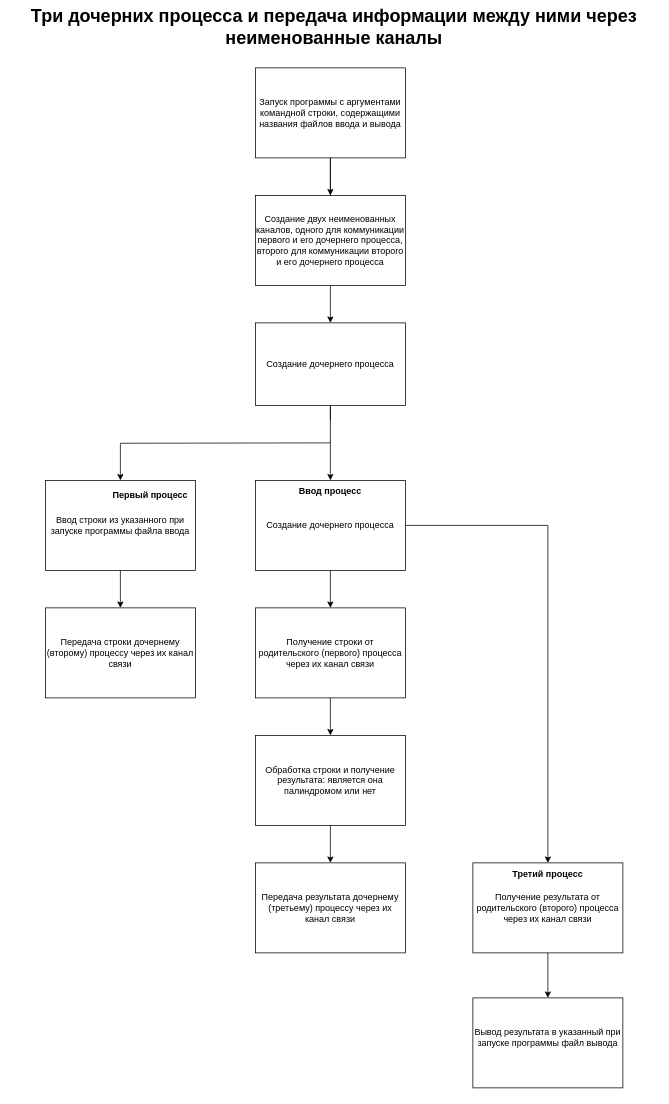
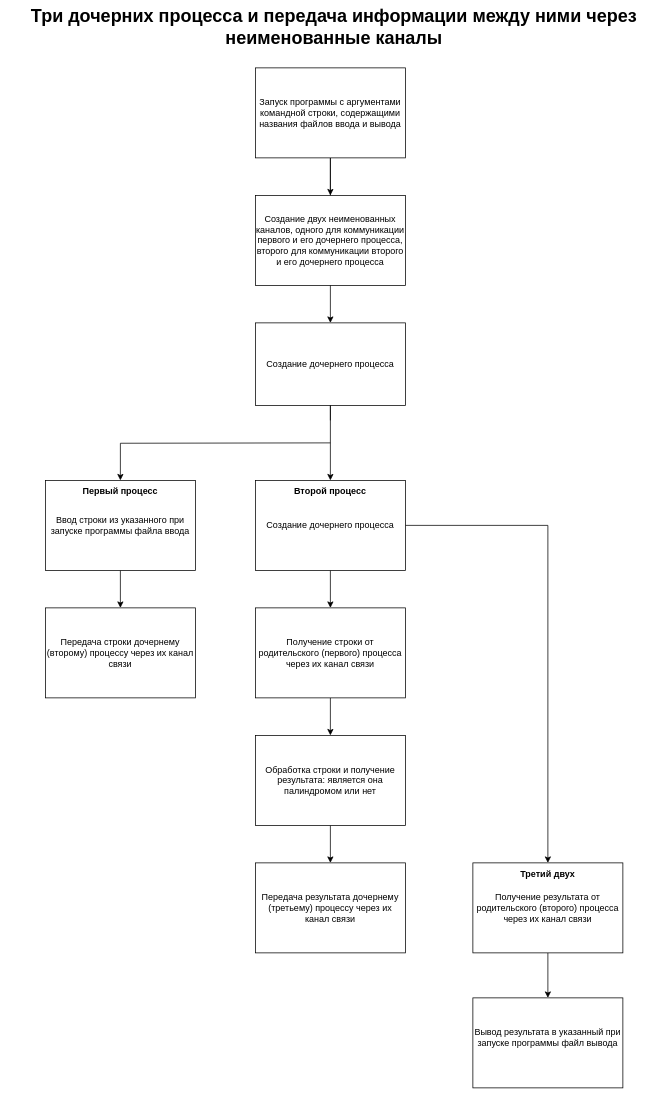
  <mxCell id="0" />
  <mxCell id="1" parent="0" />
  <mxCell id="2" style="edgeStyle=none;rounded=0;orthogonalLoop=1;jettySize=auto;html=1;exitX=0.5;exitY=1;exitDx=0;exitDy=0;entryX=0.5;entryY=0;entryDx=0;entryDy=0;fontSize=24;" edge="1" parent="1" source="4" target="7"><mxGeometry relative="1" as="geometry" /></mxCell>
  <mxCell id="3" style="edgeStyle=none;rounded=0;orthogonalLoop=1;jettySize=auto;html=1;exitX=0.5;exitY=1;exitDx=0;exitDy=0;entryX=0.5;entryY=0;entryDx=0;entryDy=0;fontSize=24;" edge="1" parent="1" source="4" target="10"><mxGeometry relative="1" as="geometry" /></mxCell>
  <mxCell id="4" value="Запуск программы с аргументами командной строки, содержащими названия файлов ввода и вывода" style="rounded=0;whiteSpace=wrap;html=1;" vertex="1" parent="1"><mxGeometry x="340" y="90" width="200" height="120" as="geometry" /></mxCell>
  <mxCell id="5" value="Три дочерних процесса и передача информации между ними через неименованные каналы" style="text;html=1;strokeColor=none;fillColor=none;align=center;verticalAlign=middle;whiteSpace=wrap;rounded=0;fontSize=24;fontStyle=1" vertex="1" parent="1"><mxGeometry y="20" width="850" height="30" as="geometry" x="20" /></mxCell>
  <mxCell id="6" style="edgeStyle=none;rounded=0;orthogonalLoop=1;jettySize=auto;html=1;entryX=0.5;entryY=0;entryDx=0;entryDy=0;fontSize=12;" edge="1" parent="1" source="7" target="18"><mxGeometry relative="1" as="geometry" /></mxCell>
  <mxCell id="7" value="Создание дочернего процесса" style="rounded=0;whiteSpace=wrap;html=1;" vertex="1" parent="1"><mxGeometry x="340" y="430" width="200" height="110" as="geometry" /></mxCell>
  <mxCell id="8" style="edgeStyle=none;rounded=0;orthogonalLoop=1;jettySize=auto;html=1;exitX=0.5;exitY=1;exitDx=0;exitDy=0;entryX=0.5;entryY=0;entryDx=0;entryDy=0;fontSize=12;" edge="1" parent="1" source="9" target="17"><mxGeometry relative="1" as="geometry" /></mxCell>
  <mxCell id="9" value="Ввод строки из указанного при запуске программы файла ввода" style="rounded=0;whiteSpace=wrap;html=1;" vertex="1" parent="1"><mxGeometry x="60" y="640" width="200" height="120" as="geometry" /></mxCell>
  <mxCell id="10" value="&lt;div&gt;Создание двух неименованных каналов, одного для коммуникации первого и его дочернего процесса,&lt;/div&gt;&lt;div&gt;второго для коммуникации второго и его дочернего процесса&lt;br&gt;&lt;/div&gt;" style="rounded=0;whiteSpace=wrap;html=1;" vertex="1" parent="1"><mxGeometry x="340" y="260" width="200" height="120" as="geometry" /></mxCell>
  <mxCell id="11" style="edgeStyle=orthogonalEdgeStyle;rounded=0;orthogonalLoop=1;jettySize=auto;html=1;exitX=0.5;exitY=1;exitDx=0;exitDy=0;fontSize=24;startArrow=none;" edge="1" parent="1" target="9"><mxGeometry relative="1" as="geometry"><mxPoint x="440" y="590" as="sourcePoint" /></mxGeometry></mxCell>
- <mxCell id="12" value="&lt;div&gt;Первый процесс&lt;/div&gt;" style="text;html=1;strokeColor=none;fillColor=none;align=center;verticalAlign=middle;whiteSpace=wrap;rounded=0;fontSize=12;fontStyle=1" vertex="1" parent="1"><mxGeometry x="145" y="645" width="110" height="30" as="geometry" /></mxCell>
+ <mxCell id="12" value="&lt;div&gt;Первый процесс&lt;/div&gt;" style="text;html=1;strokeColor=none;fillColor=none;align=center;verticalAlign=middle;whiteSpace=wrap;rounded=0;fontSize=12;fontStyle=1" vertex="1" parent="1"><mxGeometry x="105" y="640" width="110" height="30" as="geometry" /></mxCell>
  <mxCell id="13" value="" style="edgeStyle=orthogonalEdgeStyle;rounded=0;orthogonalLoop=1;jettySize=auto;html=1;exitX=0.5;exitY=1;exitDx=0;exitDy=0;fontSize=24;endArrow=none;" edge="1" parent="1" source="7"><mxGeometry relative="1" as="geometry"><mxPoint x="440" y="550" as="sourcePoint" /><mxPoint x="440" y="560" as="targetPoint" /></mxGeometry></mxCell>
  <mxCell id="14" style="edgeStyle=none;rounded=0;orthogonalLoop=1;jettySize=auto;html=1;entryX=0.5;entryY=0;entryDx=0;entryDy=0;fontSize=12;" edge="1" parent="1" source="16" target="22"><mxGeometry relative="1" as="geometry" /></mxCell>
  <mxCell id="15" style="edgeStyle=orthogonalEdgeStyle;rounded=0;orthogonalLoop=1;jettySize=auto;html=1;exitX=1;exitY=0.5;exitDx=0;exitDy=0;fontSize=12;" edge="1" parent="1" source="16" target="20"><mxGeometry relative="1" as="geometry" /></mxCell>
  <mxCell id="16" value="Создание дочернего процесса" style="rounded=0;whiteSpace=wrap;html=1;" vertex="1" parent="1"><mxGeometry x="340" y="640" width="200" height="120" as="geometry" /></mxCell>
  <mxCell id="17" value="Передача строки дочернему (второму) процессу через их канал связи" style="rounded=0;whiteSpace=wrap;html=1;" vertex="1" parent="1"><mxGeometry x="60" y="810" width="200" height="120" as="geometry" /></mxCell>
- <mxCell id="18" value="&lt;div&gt;Ввод процесс&lt;br&gt;&lt;/div&gt;" style="text;html=1;strokeColor=none;fillColor=none;align=center;verticalAlign=middle;whiteSpace=wrap;rounded=0;fontSize=12;fontStyle=1" vertex="1" parent="1"><mxGeometry x="385" y="640" width="110" height="30" as="geometry" /></mxCell>
+ <mxCell id="18" value="&lt;div&gt;Второй процесс&lt;br&gt;&lt;/div&gt;" style="text;html=1;strokeColor=none;fillColor=none;align=center;verticalAlign=middle;whiteSpace=wrap;rounded=0;fontSize=12;fontStyle=1" vertex="1" parent="1"><mxGeometry x="385" y="640" width="110" height="30" as="geometry" /></mxCell>
  <mxCell id="19" style="edgeStyle=none;rounded=0;orthogonalLoop=1;jettySize=auto;html=1;exitX=0.5;exitY=1;exitDx=0;exitDy=0;fontSize=12;" edge="1" parent="1" source="20" target="27"><mxGeometry relative="1" as="geometry" /></mxCell>
  <mxCell id="20" value="Получение результата от родительского (второго) процесса через их канал связи" style="rounded=0;whiteSpace=wrap;html=1;" vertex="1" parent="1"><mxGeometry x="630" y="1150" width="200" height="120" as="geometry" /></mxCell>
  <mxCell id="21" style="edgeStyle=none;rounded=0;orthogonalLoop=1;jettySize=auto;html=1;exitX=0.5;exitY=1;exitDx=0;exitDy=0;entryX=0.5;entryY=0;entryDx=0;entryDy=0;fontSize=12;" edge="1" parent="1" source="22" target="25"><mxGeometry relative="1" as="geometry" /></mxCell>
  <mxCell id="22" value="Получение строки от родительского (первого) процесса через их канал связи" style="rounded=0;whiteSpace=wrap;html=1;" vertex="1" parent="1"><mxGeometry x="340" y="810" width="200" height="120" as="geometry" /></mxCell>
- <mxCell id="23" value="&lt;div&gt;Третий процесс&lt;br&gt;&lt;/div&gt;" style="text;html=1;strokeColor=none;fillColor=none;align=center;verticalAlign=middle;whiteSpace=wrap;rounded=0;fontSize=12;fontStyle=1" vertex="1" parent="1"><mxGeometry x="675" y="1150" width="110" height="30" as="geometry" /></mxCell>
+ <mxCell id="23" value="&lt;div&gt;Третий двух&lt;br&gt;&lt;/div&gt;" style="text;html=1;strokeColor=none;fillColor=none;align=center;verticalAlign=middle;whiteSpace=wrap;rounded=0;fontSize=12;fontStyle=1" vertex="1" parent="1"><mxGeometry x="675" y="1150" width="110" height="30" as="geometry" /></mxCell>
  <mxCell id="24" style="edgeStyle=none;rounded=0;orthogonalLoop=1;jettySize=auto;html=1;exitX=0.5;exitY=1;exitDx=0;exitDy=0;entryX=0.5;entryY=0;entryDx=0;entryDy=0;fontSize=12;" edge="1" parent="1" source="25" target="26"><mxGeometry relative="1" as="geometry" /></mxCell>
  <mxCell id="25" value="Обработка строки и получение результата: является она палиндромом или нет" style="rounded=0;whiteSpace=wrap;html=1;" vertex="1" parent="1"><mxGeometry x="340" y="980" width="200" height="120" as="geometry" /></mxCell>
  <mxCell id="26" value="Передача результата дочернему (третьему) процессу через их канал связи" style="rounded=0;whiteSpace=wrap;html=1;" vertex="1" parent="1"><mxGeometry x="340" y="1150" width="200" height="120" as="geometry" /></mxCell>
  <mxCell id="27" value="&lt;div&gt;Вывод результата в указанный при запуске программы файл вывода&lt;br&gt;&lt;/div&gt;&lt;div&gt;&lt;br&gt;&lt;/div&gt;" style="rounded=0;whiteSpace=wrap;html=1;" vertex="1" parent="1"><mxGeometry x="630" y="1330" width="200" height="120" as="geometry" /></mxCell>
